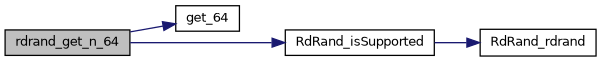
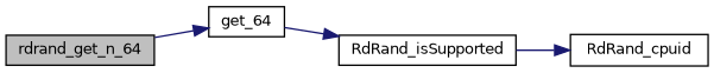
  digraph {
    rankdir=LR
    node [color=black fillcolor=white fontname=Helvetica fontsize=10 shape=record style=filled]
    edge [color=midnightblue fontname=Helvetica fontsize=10 labelfontname=Helvetica labelfontsize=10 style=solid]
    n1 [fillcolor=grey75 fontcolor=black height=0.2 label=rdrand_get_n_64 width=0.4]
    n2 [height=0.2 label=get_64 width=0.4]
    n3 [height=0.2 label=RdRand_isSupported width=0.4]
-   n4 [height=0.2 label=RdRand_rdrand width=0.4]
+   n4 [height=0.2 label=RdRand_cpuid width=0.4]
    n1 -> n2
-   n1 -> n3
+   n2 -> n3
    n3 -> n4
  }
